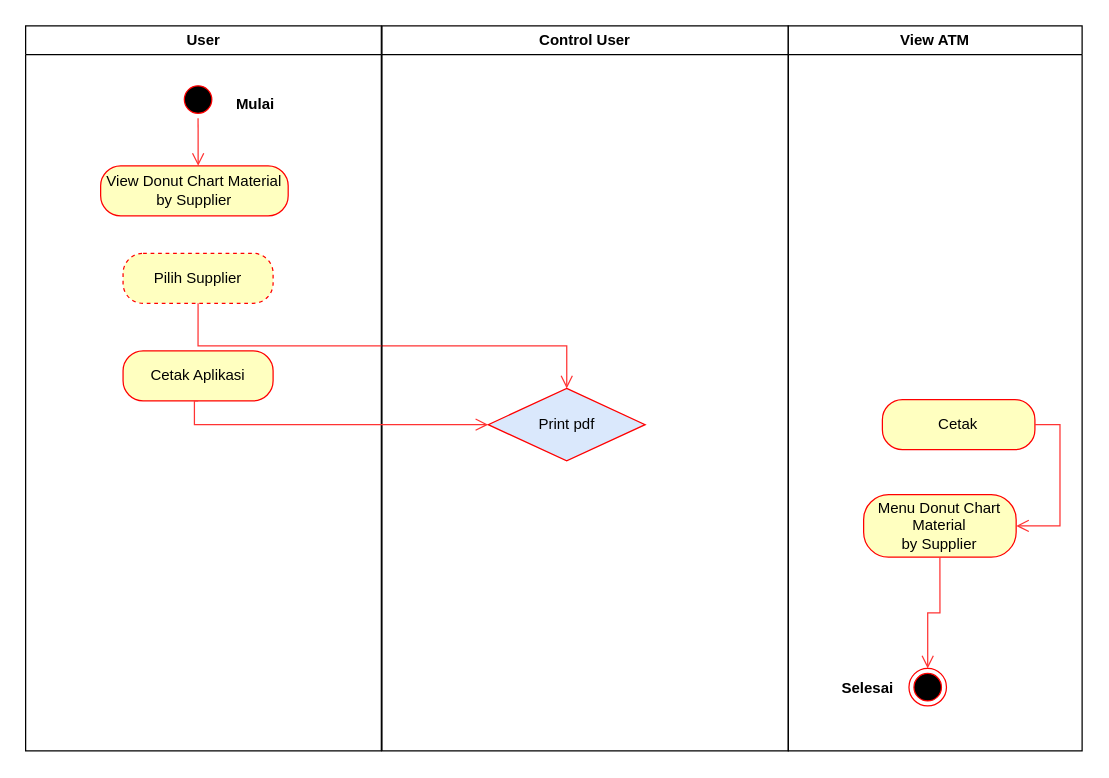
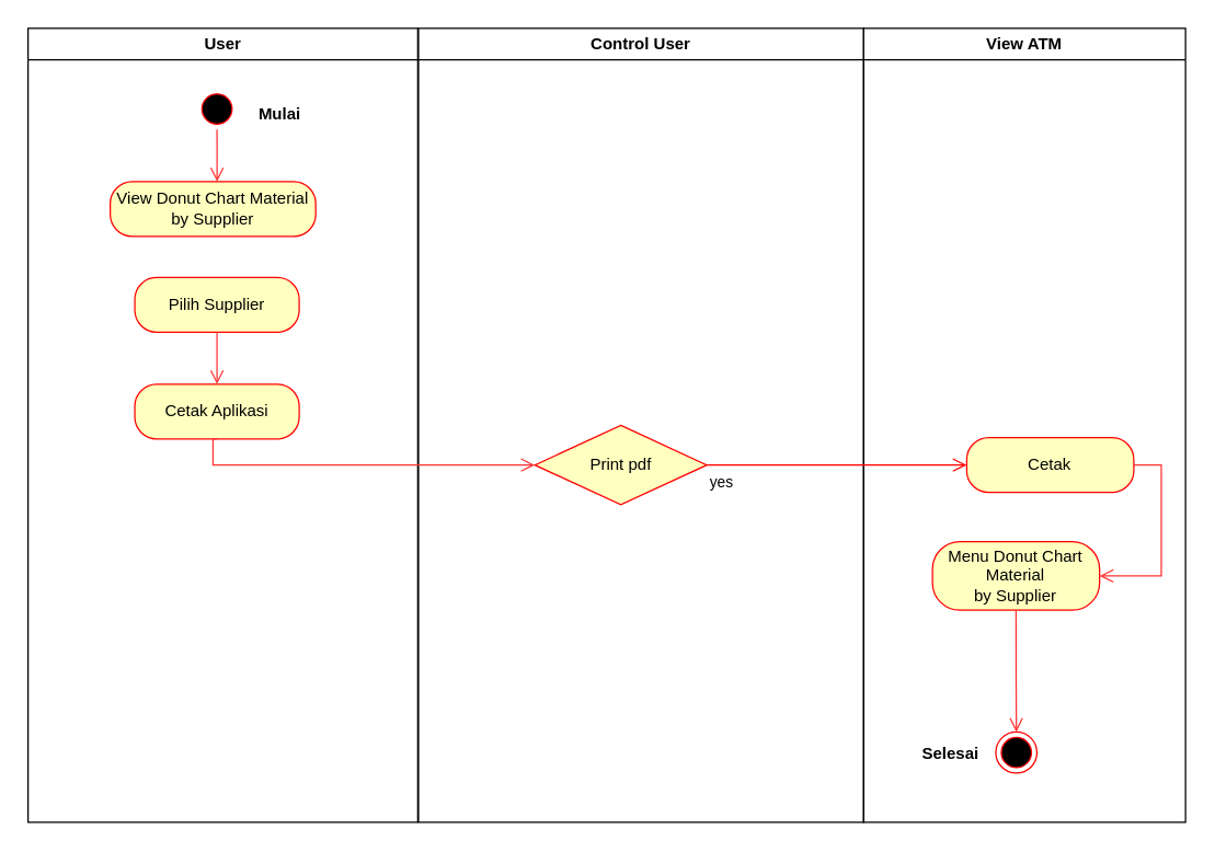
  <mxCell id="0" />
  <mxCell id="1" parent="0" />
  <mxCell id="2" value="User" style="swimlane;whiteSpace=wrap" parent="1" vertex="1"><mxGeometry x="20" y="20" width="284.5" height="580" as="geometry" /></mxCell>
  <mxCell id="3" style="edgeStyle=orthogonalEdgeStyle;rounded=0;orthogonalLoop=1;jettySize=auto;html=1;exitX=0.5;exitY=1;exitDx=0;exitDy=0;strokeColor=#FF3333;strokeWidth=1;endArrow=open;endFill=0;endSize=8;entryX=0.5;entryY=0;entryDx=0;entryDy=0;" parent="2" source="4" edge="1"><mxGeometry relative="1" as="geometry"><Array as="points" /><mxPoint x="138" y="112" as="targetPoint" /><mxPoint x="135.93" y="74" as="sourcePoint" /></mxGeometry></mxCell>
  <mxCell id="4" value="" style="ellipse;shape=startState;fillColor=#000000;strokeColor=#ff0000;" parent="2" vertex="1"><mxGeometry x="122.93" y="44" width="30" height="30" as="geometry" /></mxCell>
  <mxCell id="5" value="Mulai" style="text;align=center;fontStyle=1;verticalAlign=middle;spacingLeft=3;spacingRight=3;strokeColor=none;rotatable=0;points=[[0,0.5],[1,0.5]];portConstraint=eastwest;" parent="2" vertex="1"><mxGeometry x="144" y="49" width="80" height="26" as="geometry" /></mxCell>
- <mxCell id="6" value="Pilih Supplier" style="rounded=1;whiteSpace=wrap;html=1;arcSize=40;fontColor=#000000;fillColor=#ffffc0;strokeColor=#ff0000;dashed=1;" parent="2" vertex="1"><mxGeometry x="77.93" y="182" width="120" height="40" as="geometry" /></mxCell>
+ <mxCell id="6" value="Pilih Supplier" style="rounded=1;whiteSpace=wrap;html=1;arcSize=40;fontColor=#000000;fillColor=#ffffc0;strokeColor=#ff0000;" parent="2" vertex="1"><mxGeometry x="77.93" y="182" width="120" height="40" as="geometry" /></mxCell>
  <mxCell id="7" value="View Donut Chart Material&lt;br&gt;by Supplier" style="rounded=1;whiteSpace=wrap;html=1;arcSize=40;fontColor=#000000;fillColor=#ffffc0;strokeColor=#ff0000;" parent="2" vertex="1"><mxGeometry x="60" y="112" width="150" height="40" as="geometry" /></mxCell>
  <mxCell id="8" style="edgeStyle=orthogonalEdgeStyle;rounded=0;orthogonalLoop=1;jettySize=auto;html=1;exitX=0.5;exitY=1;exitDx=0;exitDy=0;strokeColor=#FF3333;strokeWidth=1;endArrow=open;endFill=0;endSize=8;" parent="2" source="7" target="7" edge="1"><mxGeometry relative="1" as="geometry" /></mxCell>
  <mxCell id="9" value="Cetak Aplikasi" style="rounded=1;whiteSpace=wrap;html=1;arcSize=40;fontColor=#000000;fillColor=#ffffc0;strokeColor=#ff0000;" parent="2" vertex="1"><mxGeometry x="77.93" y="260" width="120" height="40" as="geometry" /></mxCell>
- <mxCell id="10" style="edgeStyle=orthogonalEdgeStyle;rounded=0;orthogonalLoop=1;jettySize=auto;html=1;endSize=8;endArrow=open;endFill=0;strokeColor=#FF3333;exitX=0.5;exitY=1;exitDx=0;exitDy=0;" parent="2" source="6" target="12" edge="1"><mxGeometry relative="1" as="geometry"><mxPoint x="60" y="230" as="sourcePoint" /><mxPoint x="147.93" y="192" as="targetPoint" /></mxGeometry></mxCell>
+ <mxCell id="10" style="edgeStyle=orthogonalEdgeStyle;rounded=0;orthogonalLoop=1;jettySize=auto;html=1;entryX=0.5;entryY=0;entryDx=0;entryDy=0;endSize=8;endArrow=open;endFill=0;strokeColor=#FF3333;exitX=0.5;exitY=1;exitDx=0;exitDy=0;" parent="2" source="6" target="9" edge="1"><mxGeometry relative="1" as="geometry"><mxPoint x="60" y="230" as="sourcePoint" /><mxPoint x="147.93" y="192" as="targetPoint" /></mxGeometry></mxCell>
  <mxCell id="11" value="Control User" style="swimlane;whiteSpace=wrap" parent="1" vertex="1"><mxGeometry x="305" y="20" width="325" height="580" as="geometry" /></mxCell>
- <mxCell id="12" value="Print pdf" style="rhombus;whiteSpace=wrap;html=1;fillColor=#dae8fc;strokeColor=#ff0000;strokeWidth=1;" parent="11" vertex="1"><mxGeometry x="85" y="290" width="125.5" height="58" as="geometry" /></mxCell>
+ <mxCell id="12" value="Print pdf" style="rhombus;whiteSpace=wrap;html=1;fillColor=#ffffc0;strokeColor=#ff0000;strokeWidth=1;" parent="11" vertex="1"><mxGeometry x="85" y="290" width="125.5" height="58" as="geometry" /></mxCell>
  <mxCell id="13" value="View ATM" style="swimlane;whiteSpace=wrap" parent="1" vertex="1"><mxGeometry x="630" y="20" width="235" height="580" as="geometry" /></mxCell>
  <mxCell id="14" value="" style="ellipse;html=1;shape=endState;fillColor=#000000;strokeColor=#ff0000;strokeWidth=1;" parent="13" vertex="1"><mxGeometry x="96.5" y="514" width="30" height="30" as="geometry" /></mxCell>
  <mxCell id="15" value="Selesai" style="text;align=center;fontStyle=1;verticalAlign=middle;spacingLeft=3;spacingRight=3;strokeColor=none;rotatable=0;points=[[0,0.5],[1,0.5]];portConstraint=eastwest;" parent="13" vertex="1"><mxGeometry x="25" y="515" width="77.5" height="29" as="geometry" /></mxCell>
- <mxCell id="16" value="Menu Donut Chart Material&lt;br&gt;by Supplier" style="rounded=1;whiteSpace=wrap;html=1;arcSize=40;fontColor=#000000;fillColor=#ffffc0;strokeColor=#ff0000;strokeWidth=1;" parent="13" vertex="1"><mxGeometry x="60.25" y="375" width="122" height="50" as="geometry" /></mxCell>
+ <mxCell id="16" value="Menu Donut Chart Material&lt;br&gt;by Supplier" style="rounded=1;whiteSpace=wrap;html=1;arcSize=40;fontColor=#000000;fillColor=#ffffc0;strokeColor=#ff0000;strokeWidth=1;" parent="13" vertex="1"><mxGeometry x="50.25" y="375" width="122" height="50" as="geometry" /></mxCell>
  <mxCell id="17" style="edgeStyle=orthogonalEdgeStyle;rounded=0;orthogonalLoop=1;jettySize=auto;html=1;entryX=0.5;entryY=0;entryDx=0;entryDy=0;strokeColor=#FF3333;strokeWidth=1;endArrow=open;endFill=0;endSize=8;exitX=0.5;exitY=1;exitDx=0;exitDy=0;" parent="13" source="16" target="14" edge="1"><mxGeometry relative="1" as="geometry"><mxPoint x="40" y="469" as="sourcePoint" /></mxGeometry></mxCell>
  <mxCell id="18" value="Cetak" style="rounded=1;whiteSpace=wrap;html=1;arcSize=40;fontColor=#000000;fillColor=#ffffc0;strokeColor=#ff0000;strokeWidth=1;" parent="13" vertex="1"><mxGeometry x="75.25" y="299" width="122" height="40" as="geometry" /></mxCell>
  <mxCell id="19" style="edgeStyle=orthogonalEdgeStyle;rounded=0;orthogonalLoop=1;jettySize=auto;html=1;exitX=1;exitY=0.5;exitDx=0;exitDy=0;entryX=1;entryY=0.5;entryDx=0;entryDy=0;strokeColor=#FF3333;endArrow=open;endFill=0;endSize=8;" parent="13" source="18" target="16" edge="1"><mxGeometry relative="1" as="geometry" /></mxCell>
+ <mxCell id="20" value="yes" style="edgeStyle=orthogonalEdgeStyle;html=1;align=left;verticalAlign=top;endArrow=open;endSize=8;strokeColor=#ff0000;rounded=0;exitX=1;exitY=0.5;exitDx=0;exitDy=0;entryX=0;entryY=0.5;entryDx=0;entryDy=0;" parent="1" source="12" target="18" edge="1"><mxGeometry x="-1" relative="1" as="geometry"><mxPoint x="500" y="420" as="targetPoint" /><mxPoint x="523.5" y="444" as="sourcePoint" /></mxGeometry></mxCell>
  <mxCell id="21" style="edgeStyle=orthogonalEdgeStyle;rounded=0;orthogonalLoop=1;jettySize=auto;html=1;strokeColor=#FF3333;endArrow=open;endFill=0;endSize=8;entryX=0;entryY=0.5;entryDx=0;entryDy=0;startArrow=none;" parent="1" target="12" edge="1"><mxGeometry relative="1" as="geometry"><mxPoint x="158" y="320" as="sourcePoint" /><mxPoint x="340" y="273.67" as="targetPoint" /><Array as="points"><mxPoint x="155" y="339" /></Array></mxGeometry></mxCell>
